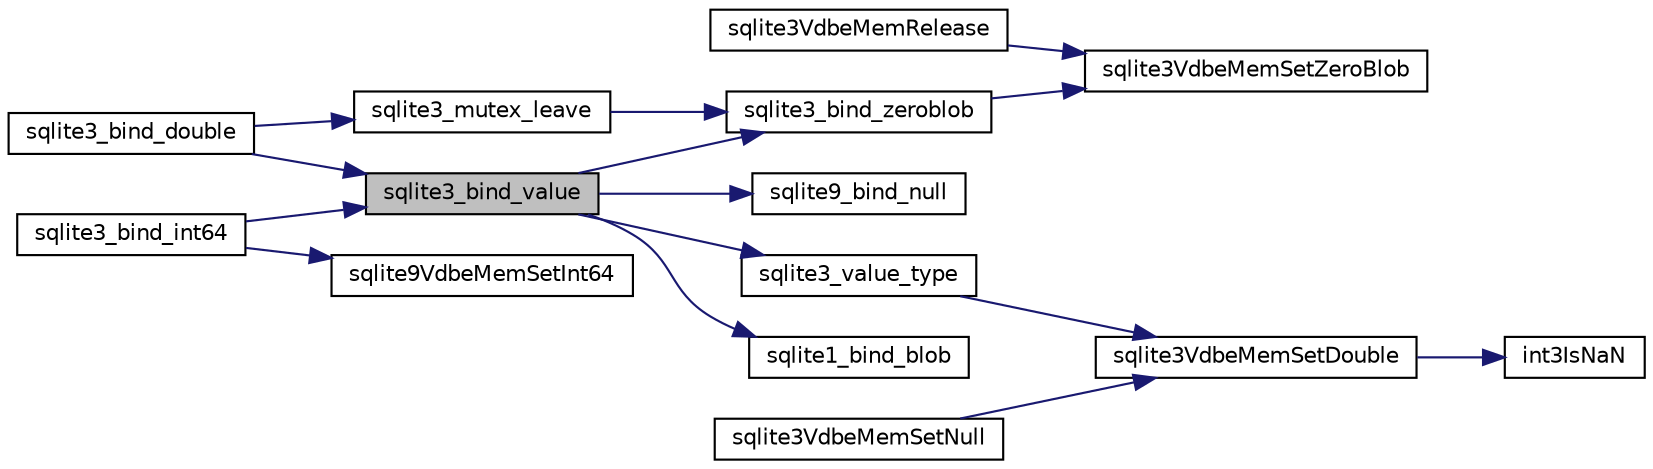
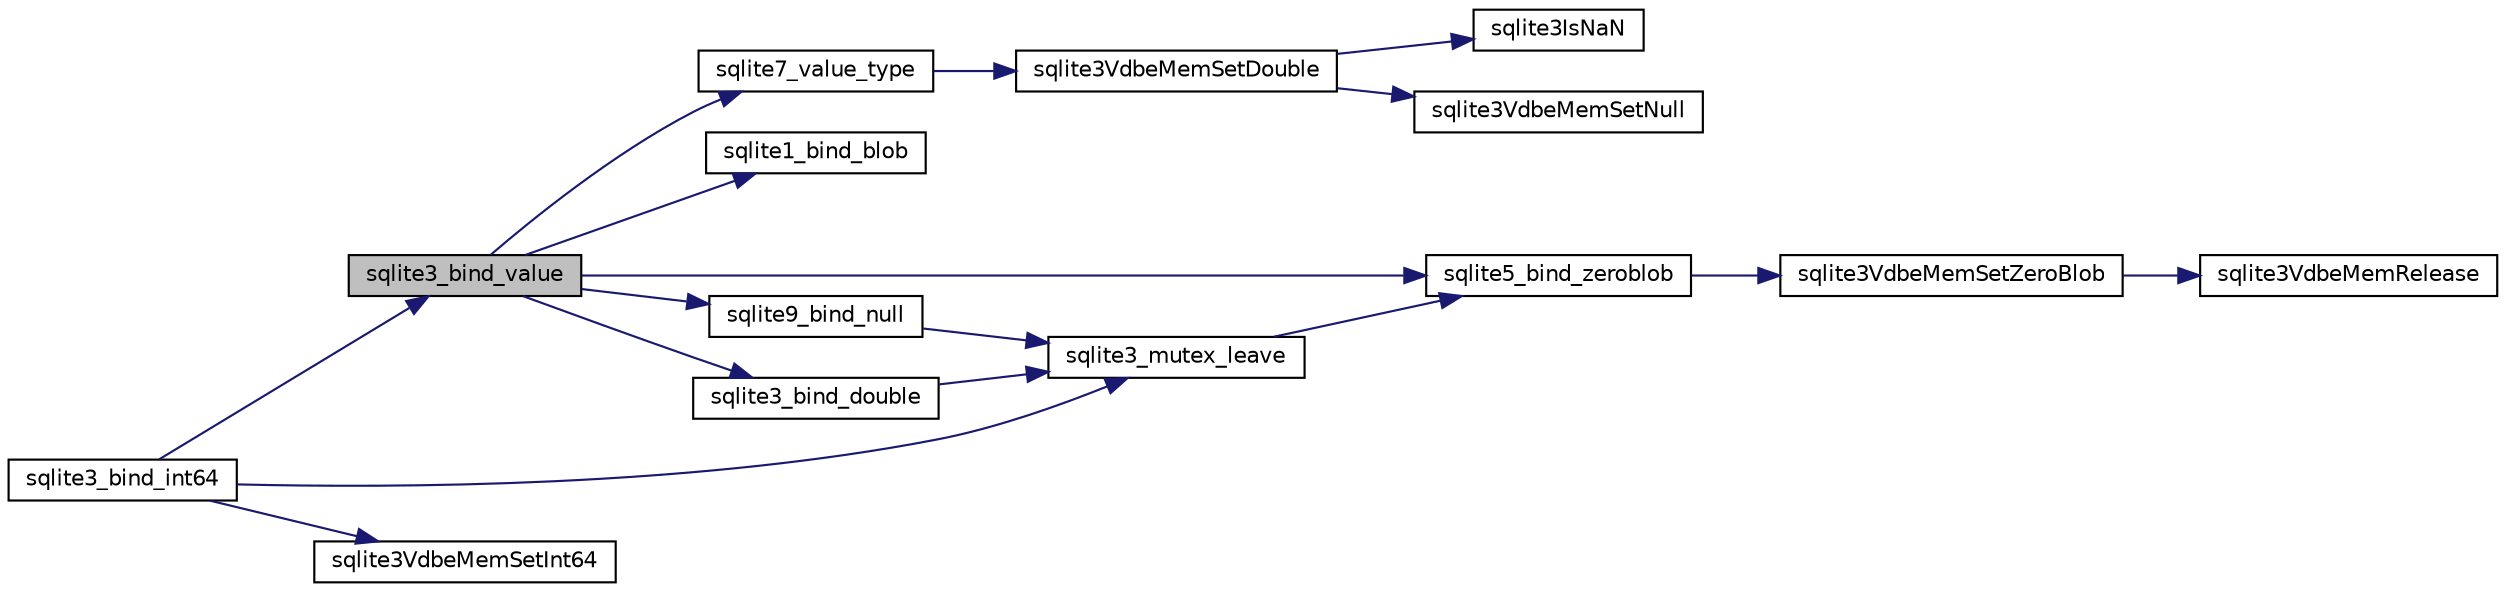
  digraph {
    rankdir=LR
    node [color=black fillcolor=white fontname=Helvetica fontsize=10 shape=record style=filled]
    edge [color=midnightblue fontname=Helvetica fontsize=10 labelfontname=Helvetica labelfontsize=10 style=solid]
    n1 [fillcolor=grey75 fontcolor=black height=0.2 label=sqlite3_bind_value width=0.4]
    n2 [height=0.2 label=sqlite1_bind_blob width=0.4]
    n3 [height=0.2 label=sqlite3_bind_double width=0.4]
    n4 [height=0.2 label=sqlite9_bind_null width=0.4]
-   n5 [height=0.2 label=sqlite3_bind_zeroblob width=0.4]
-   n6 [height=0.2 label=sqlite3_value_type width=0.4]
+   n5 [height=0.2 label=sqlite5_bind_zeroblob width=0.4]
+   n6 [height=0.2 label=sqlite7_value_type width=0.4]
    n7 [height=0.2 label=sqlite3_mutex_leave width=0.4]
    n8 [height=0.2 label=sqlite3_bind_int64 width=0.4]
-   n9 [height=0.2 label=sqlite9VdbeMemSetInt64 width=0.4]
+   n9 [height=0.2 label=sqlite3VdbeMemSetInt64 width=0.4]
    n10 [height=0.2 label=sqlite3VdbeMemSetZeroBlob width=0.4]
    n11 [height=0.2 label=sqlite3VdbeMemSetDouble width=0.4]
    n12 [height=0.2 label=sqlite3VdbeMemSetNull width=0.4]
-   n13 [height=0.2 label=int3IsNaN width=0.4]
+   n13 [height=0.2 label=sqlite3IsNaN width=0.4]
    n14 [height=0.2 label=sqlite3VdbeMemRelease width=0.4]
    n1 -> n2
-   n3 -> n1
+   n1 -> n3
    n1 -> n4
    n1 -> n5
    n1 -> n6
    n3 -> n7
+   n4 -> n7
    n5 -> n10
    n6 -> n11
    n7 -> n5
    n8 -> n1
+   n8 -> n7
    n8 -> n9
-   n14 -> n10
-   n12 -> n11
+   n10 -> n14
+   n11 -> n12
    n11 -> n13
  }
